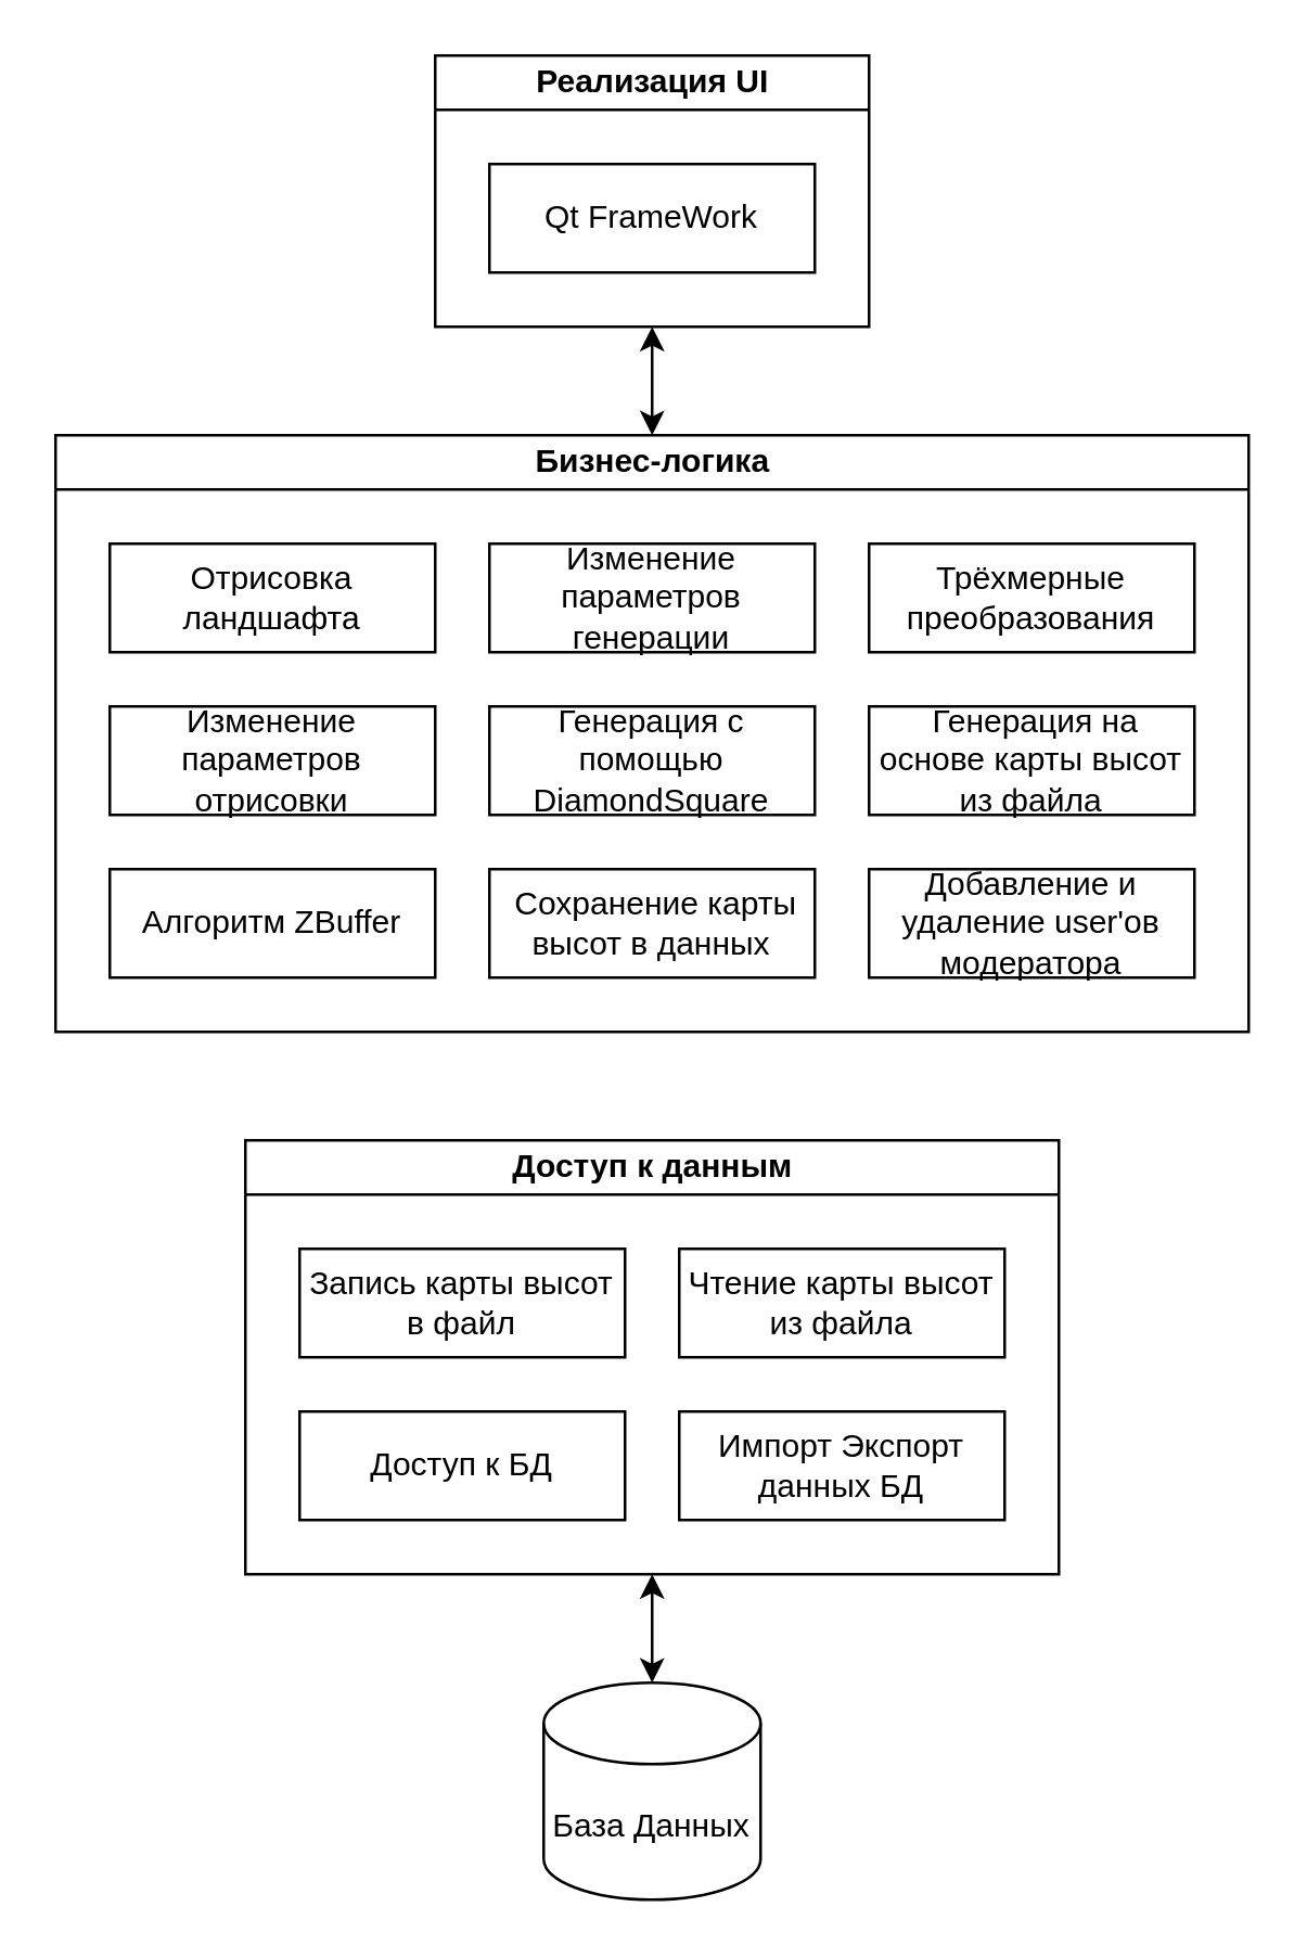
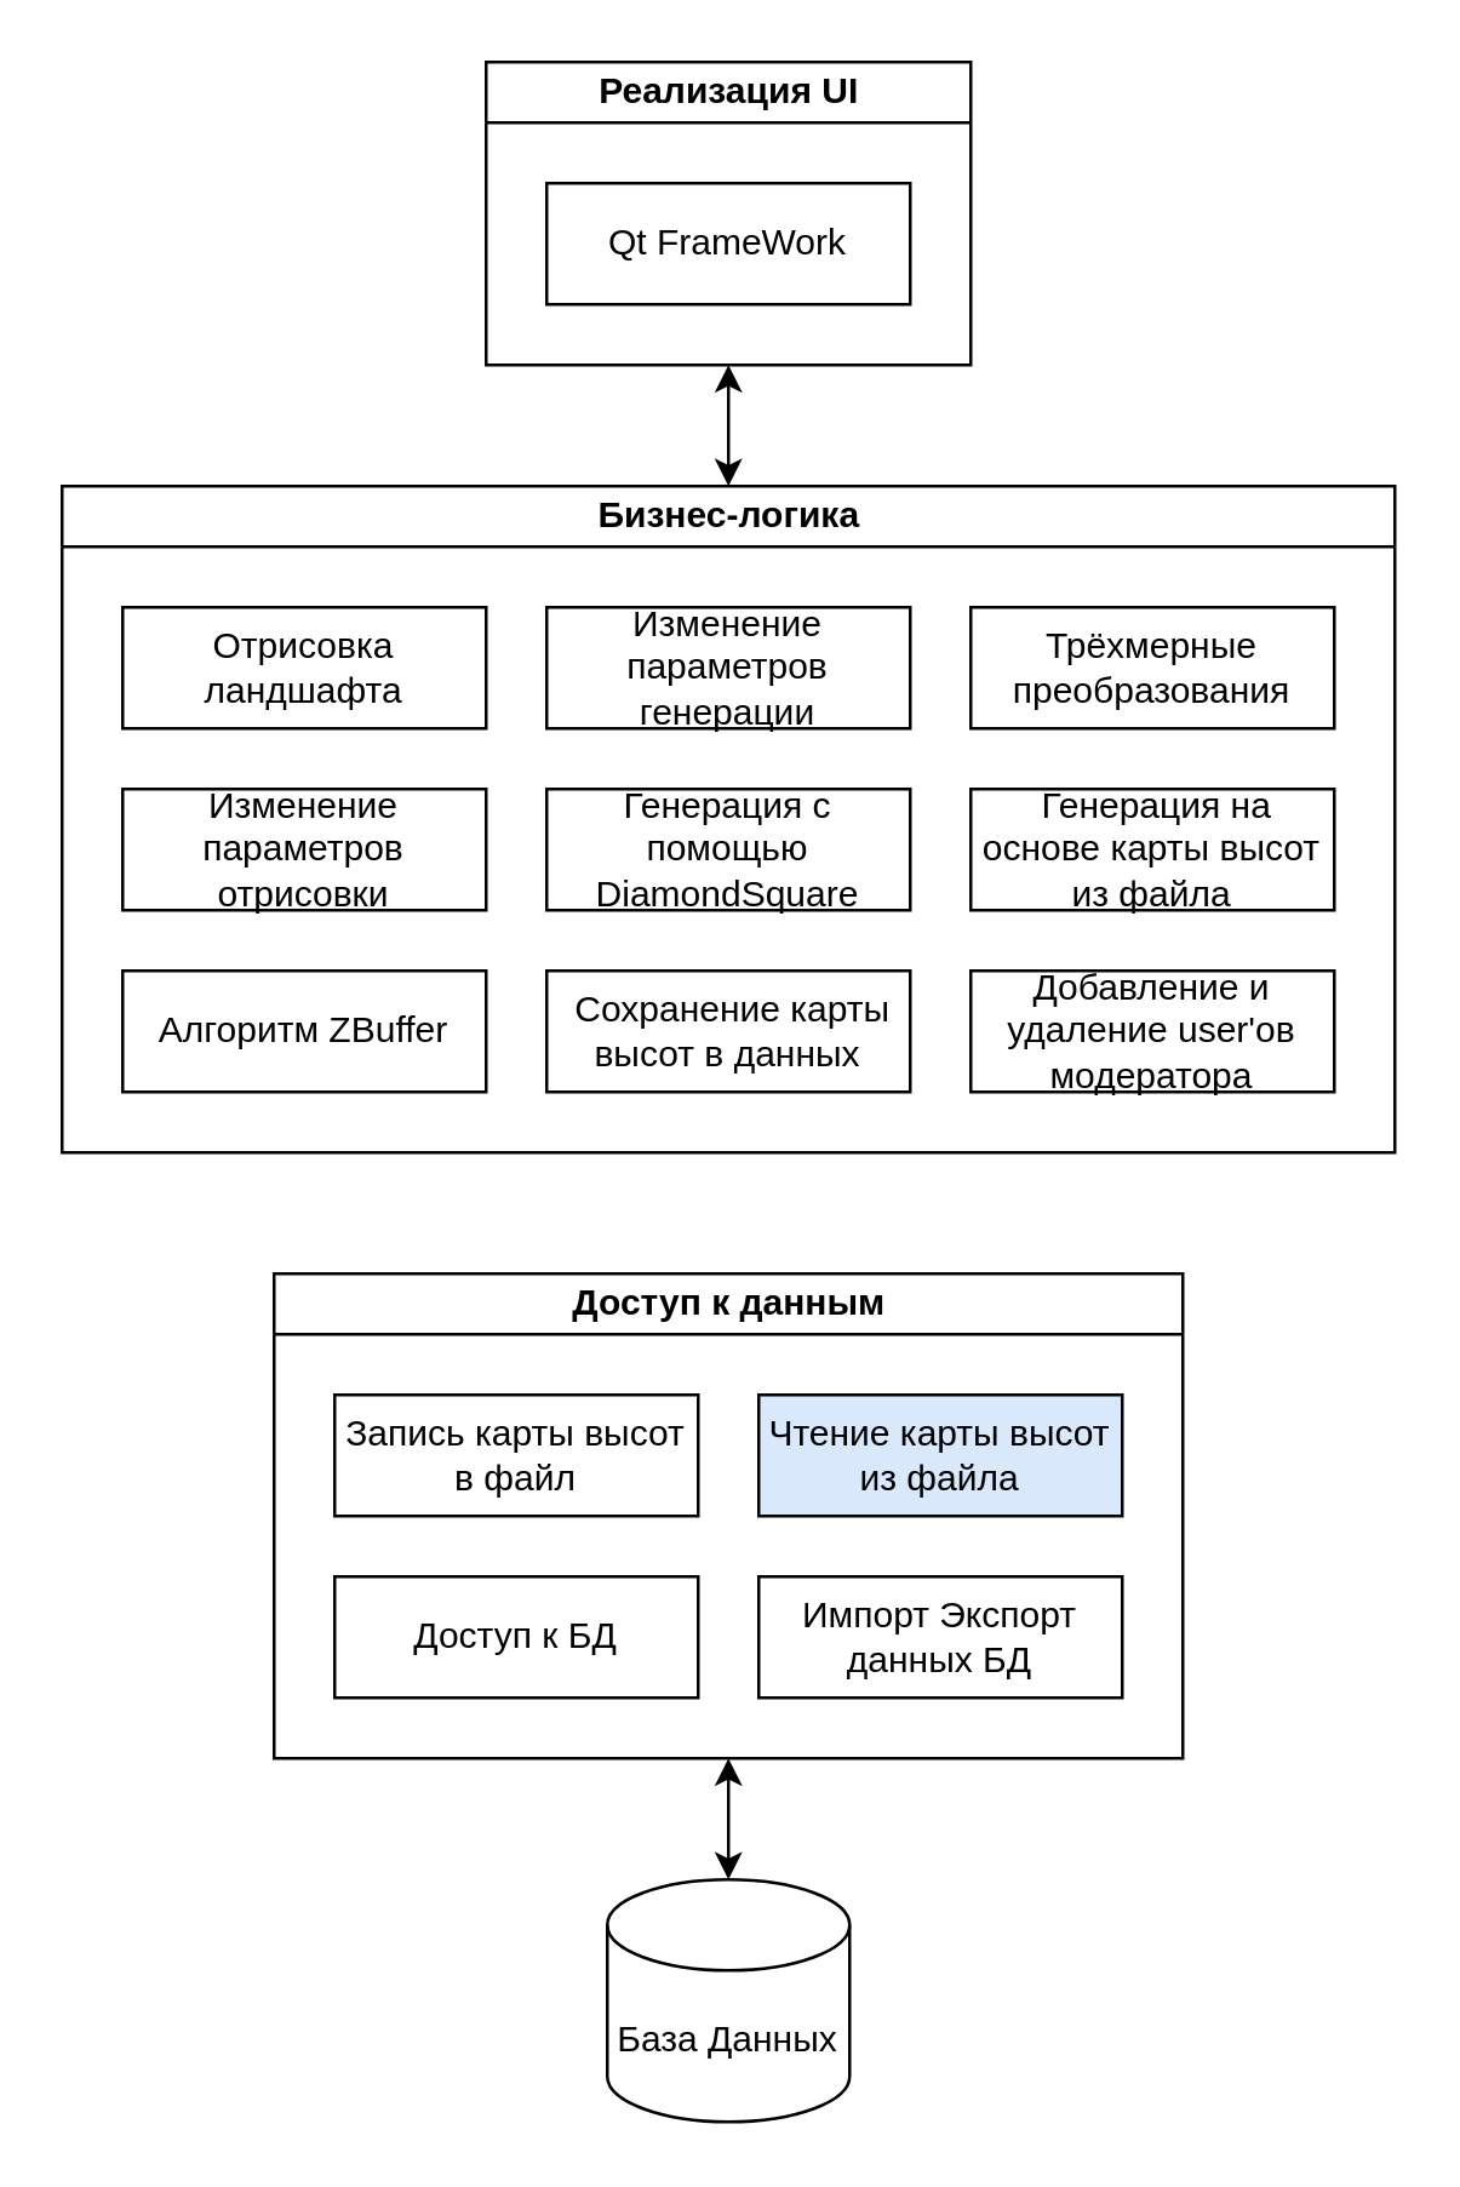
  <mxCell id="0" />
  <mxCell id="1" parent="0" />
  <mxCell id="2" value="Бизнес-логика" style="swimlane;html=1;startSize=20;horizontal=1;containerType=tree;glass=0;" parent="1" vertex="1"><mxGeometry x="20" y="160" width="440" height="220" as="geometry" /></mxCell>
  <mxCell id="3" value="Алгоритм ZBuffer" style="rounded=0;whiteSpace=wrap;html=1;" parent="2" vertex="1"><mxGeometry x="20" y="160" width="120" height="40" as="geometry" /></mxCell>
  <mxCell id="4" value="Отрисовка ландшафта" style="rounded=0;whiteSpace=wrap;html=1;" parent="2" vertex="1"><mxGeometry x="20" y="40" width="120" height="40" as="geometry" /></mxCell>
  <mxCell id="5" value="Изменение параметров генерации" style="rounded=0;whiteSpace=wrap;html=1;" parent="2" vertex="1"><mxGeometry x="160" y="40" width="120" height="40" as="geometry" /></mxCell>
  <mxCell id="6" value="Генерация с помощью DiamondSquare" style="rounded=0;whiteSpace=wrap;html=1;" parent="2" vertex="1"><mxGeometry x="160" y="100" width="120" height="40" as="geometry" /></mxCell>
  <mxCell id="7" value="Трёхмерные преобразования" style="rounded=0;whiteSpace=wrap;html=1;" parent="2" vertex="1"><mxGeometry x="300" y="40" width="120" height="40" as="geometry" /></mxCell>
  <mxCell id="8" value="Добавление и удаление user'ов модератора" style="rounded=0;whiteSpace=wrap;html=1;" parent="2" vertex="1"><mxGeometry x="300" y="160" width="120" height="40" as="geometry" /></mxCell>
  <mxCell id="9" value="&amp;nbsp;Сохранение карты высот в данных" style="rounded=0;whiteSpace=wrap;html=1;" parent="2" vertex="1"><mxGeometry x="160" y="160" width="120" height="40" as="geometry" /></mxCell>
  <mxCell id="10" value="&amp;nbsp;Генерация на основе карты высот из файла" style="rounded=0;whiteSpace=wrap;html=1;" parent="2" vertex="1"><mxGeometry x="300" y="100" width="120" height="40" as="geometry" /></mxCell>
  <mxCell id="11" value="Изменение параметров отрисовки" style="rounded=0;whiteSpace=wrap;html=1;" parent="2" vertex="1"><mxGeometry x="20" y="100" width="120" height="40" as="geometry" /></mxCell>
  <mxCell id="12" value="Реализация UI" style="swimlane;html=1;startSize=20;horizontal=1;containerType=tree;glass=0;" parent="1" vertex="1"><mxGeometry x="160" y="20" width="160" height="100" as="geometry" /></mxCell>
  <mxCell id="13" value="Qt FrameWork" style="rounded=0;whiteSpace=wrap;html=1;" parent="12" vertex="1"><mxGeometry x="20" y="40" width="120" height="40" as="geometry" /></mxCell>
  <mxCell id="14" value="Доступ к данным" style="swimlane;html=1;startSize=20;horizontal=1;containerType=tree;glass=0;" parent="1" vertex="1"><mxGeometry x="90" y="420" width="300" height="160" as="geometry" /></mxCell>
- <mxCell id="15" value="Чтение карты высот из файла" style="rounded=0;whiteSpace=wrap;html=1;" parent="14" vertex="1"><mxGeometry x="160" y="40" width="120" height="40" as="geometry" /></mxCell>
+ <mxCell id="15" value="Чтение карты высот из файла" style="rounded=0;whiteSpace=wrap;html=1;fillColor=#dae8fc;" parent="14" vertex="1"><mxGeometry x="160" y="40" width="120" height="40" as="geometry" /></mxCell>
  <mxCell id="16" value="Запись карты высот в файл" style="rounded=0;whiteSpace=wrap;html=1;" parent="14" vertex="1"><mxGeometry x="20" y="40" width="120" height="40" as="geometry" /></mxCell>
  <mxCell id="17" value="Доступ к БД" style="rounded=0;whiteSpace=wrap;html=1;" parent="14" vertex="1"><mxGeometry x="20" y="100" width="120" height="40" as="geometry" /></mxCell>
  <mxCell id="18" value="Импорт Экспорт данных БД" style="rounded=0;whiteSpace=wrap;html=1;" parent="14" vertex="1"><mxGeometry x="160" y="100" width="120" height="40" as="geometry" /></mxCell>
  <mxCell id="19" value="База Данных" style="shape=cylinder3;whiteSpace=wrap;html=1;boundedLbl=1;backgroundOutline=1;size=15;" parent="1" vertex="1"><mxGeometry x="200" y="620" width="80" height="80" as="geometry" /></mxCell>
  <mxCell id="20" value="" style="endArrow=classic;startArrow=classic;html=1;rounded=0;entryX=0.5;entryY=1;entryDx=0;entryDy=0;exitX=0.5;exitY=0;exitDx=0;exitDy=0;" parent="1" source="2" target="12" edge="1"><mxGeometry width="50" height="50" relative="1" as="geometry"><mxPoint x="320" y="110" as="sourcePoint" /><mxPoint x="370" y="60" as="targetPoint" /></mxGeometry></mxCell>
  <mxCell id="21" value="" style="endArrow=classic;startArrow=classic;html=1;rounded=0;entryX=0.5;entryY=1;entryDx=0;entryDy=0;exitX=0.5;exitY=0;exitDx=0;exitDy=0;exitPerimeter=0;" parent="1" source="19" target="14" edge="1"><mxGeometry width="50" height="50" relative="1" as="geometry"><mxPoint x="250" y="430" as="sourcePoint" /><mxPoint x="250" y="390" as="targetPoint" /></mxGeometry></mxCell>
